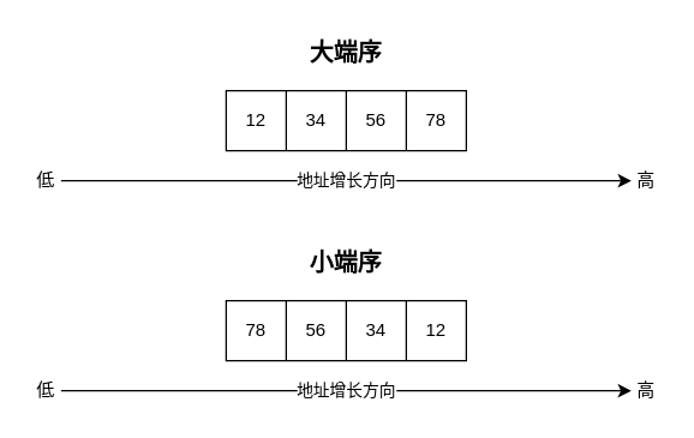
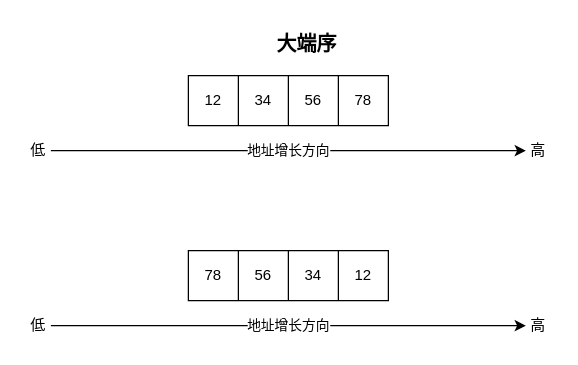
  <mxCell id="0" />
  <mxCell id="1" parent="0" />
  <mxCell id="2" value="" style="shape=table;startSize=0;container=1;collapsible=0;childLayout=tableLayout;" parent="1" vertex="1"><mxGeometry x="150" y="60" width="160" height="40" as="geometry" /></mxCell>
  <mxCell id="3" value="" style="shape=tableRow;horizontal=0;startSize=0;swimlaneHead=0;swimlaneBody=0;top=0;left=0;bottom=0;right=0;collapsible=0;dropTarget=0;fillColor=none;points=[[0,0.5],[1,0.5]];portConstraint=eastwest;" parent="2" vertex="1"><mxGeometry width="160" height="40" as="geometry" /></mxCell>
  <mxCell id="4" value="12" style="shape=partialRectangle;html=1;whiteSpace=wrap;connectable=0;overflow=hidden;fillColor=none;top=0;left=0;bottom=0;right=0;pointerEvents=1;" parent="3" vertex="1"><mxGeometry width="40" height="40" as="geometry"><mxRectangle width="40" height="40" as="alternateBounds" /></mxGeometry></mxCell>
  <mxCell id="5" value="34" style="shape=partialRectangle;html=1;whiteSpace=wrap;connectable=0;overflow=hidden;fillColor=none;top=0;left=0;bottom=0;right=0;pointerEvents=1;" parent="3" vertex="1"><mxGeometry x="40" width="40" height="40" as="geometry"><mxRectangle width="40" height="40" as="alternateBounds" /></mxGeometry></mxCell>
  <mxCell id="6" value="56" style="shape=partialRectangle;html=1;whiteSpace=wrap;connectable=0;overflow=hidden;fillColor=none;top=0;left=0;bottom=0;right=0;pointerEvents=1;" parent="3" vertex="1"><mxGeometry x="80" width="40" height="40" as="geometry"><mxRectangle width="40" height="40" as="alternateBounds" /></mxGeometry></mxCell>
  <mxCell id="7" value="78" style="shape=partialRectangle;html=1;whiteSpace=wrap;connectable=0;overflow=hidden;fillColor=none;top=0;left=0;bottom=0;right=0;pointerEvents=1;" parent="3" vertex="1"><mxGeometry x="120" width="40" height="40" as="geometry"><mxRectangle width="40" height="40" as="alternateBounds" /></mxGeometry></mxCell>
  <mxCell id="8" value="地址增长方向" style="endArrow=classic;html=1;rounded=0;" parent="1" edge="1"><mxGeometry width="50" height="50" relative="1" as="geometry"><mxPoint x="40" y="120" as="sourcePoint" /><mxPoint x="420" y="120" as="targetPoint" /></mxGeometry></mxCell>
  <mxCell id="9" value="低" style="text;html=1;strokeColor=none;fillColor=none;align=center;verticalAlign=middle;whiteSpace=wrap;rounded=0;" parent="1" vertex="1"><mxGeometry x="20" y="110" width="20" height="20" as="geometry" /></mxCell>
  <mxCell id="10" value="高" style="text;html=1;strokeColor=none;fillColor=none;align=center;verticalAlign=middle;whiteSpace=wrap;rounded=0;" parent="1" vertex="1"><mxGeometry x="420" y="110" width="20" height="20" as="geometry" /></mxCell>
- <mxCell id="11" value="&lt;b style=&quot;font-size: 16px;&quot;&gt;大端序&lt;/b&gt;" style="text;html=1;strokeColor=none;fillColor=none;align=center;verticalAlign=middle;whiteSpace=wrap;rounded=0;fontSize=16;" parent="1" vertex="1"><mxGeometry x="200" y="20" width="60" height="30" as="geometry" /></mxCell>
+ <mxCell id="11" value="&lt;b style=&quot;font-size: 16px;&quot;&gt;大端序&lt;/b&gt;" style="text;html=1;strokeColor=none;fillColor=none;align=center;verticalAlign=middle;whiteSpace=wrap;rounded=0;fontSize=16;" parent="1" vertex="1"><mxGeometry x="215" y="20" width="60" height="30" as="geometry" /></mxCell>
  <mxCell id="12" value="" style="shape=table;startSize=0;container=1;collapsible=0;childLayout=tableLayout;" parent="1" vertex="1"><mxGeometry x="150" y="200" width="160" height="40" as="geometry" /></mxCell>
  <mxCell id="13" value="" style="shape=tableRow;horizontal=0;startSize=0;swimlaneHead=0;swimlaneBody=0;top=0;left=0;bottom=0;right=0;collapsible=0;dropTarget=0;fillColor=none;points=[[0,0.5],[1,0.5]];portConstraint=eastwest;" parent="12" vertex="1"><mxGeometry width="160" height="40" as="geometry" /></mxCell>
  <mxCell id="14" value="78" style="shape=partialRectangle;html=1;whiteSpace=wrap;connectable=0;overflow=hidden;fillColor=none;top=0;left=0;bottom=0;right=0;pointerEvents=1;" parent="13" vertex="1"><mxGeometry width="40" height="40" as="geometry"><mxRectangle width="40" height="40" as="alternateBounds" /></mxGeometry></mxCell>
  <mxCell id="15" value="56" style="shape=partialRectangle;html=1;whiteSpace=wrap;connectable=0;overflow=hidden;fillColor=none;top=0;left=0;bottom=0;right=0;pointerEvents=1;" parent="13" vertex="1"><mxGeometry x="40" width="40" height="40" as="geometry"><mxRectangle width="40" height="40" as="alternateBounds" /></mxGeometry></mxCell>
  <mxCell id="16" value="34" style="shape=partialRectangle;html=1;whiteSpace=wrap;connectable=0;overflow=hidden;fillColor=none;top=0;left=0;bottom=0;right=0;pointerEvents=1;" parent="13" vertex="1"><mxGeometry x="80" width="40" height="40" as="geometry"><mxRectangle width="40" height="40" as="alternateBounds" /></mxGeometry></mxCell>
  <mxCell id="17" value="12" style="shape=partialRectangle;html=1;whiteSpace=wrap;connectable=0;overflow=hidden;fillColor=none;top=0;left=0;bottom=0;right=0;pointerEvents=1;" parent="13" vertex="1"><mxGeometry x="120" width="40" height="40" as="geometry"><mxRectangle width="40" height="40" as="alternateBounds" /></mxGeometry></mxCell>
  <mxCell id="18" value="地址增长方向" style="endArrow=classic;html=1;rounded=0;" parent="1" edge="1"><mxGeometry width="50" height="50" relative="1" as="geometry"><mxPoint x="40" y="260" as="sourcePoint" /><mxPoint x="420" y="260" as="targetPoint" /></mxGeometry></mxCell>
  <mxCell id="19" value="低" style="text;html=1;strokeColor=none;fillColor=none;align=center;verticalAlign=middle;whiteSpace=wrap;rounded=0;" parent="1" vertex="1"><mxGeometry x="20" y="250" width="20" height="20" as="geometry" /></mxCell>
  <mxCell id="20" value="高" style="text;html=1;strokeColor=none;fillColor=none;align=center;verticalAlign=middle;whiteSpace=wrap;rounded=0;" parent="1" vertex="1"><mxGeometry x="420" y="250" width="20" height="20" as="geometry" /></mxCell>
- <mxCell id="21" value="&lt;b style=&quot;font-size: 16px&quot;&gt;小端序&lt;/b&gt;" style="text;html=1;strokeColor=none;fillColor=none;align=center;verticalAlign=middle;whiteSpace=wrap;rounded=0;fontSize=16;" parent="1" vertex="1"><mxGeometry x="200" y="160" width="60" height="30" as="geometry" /></mxCell>
